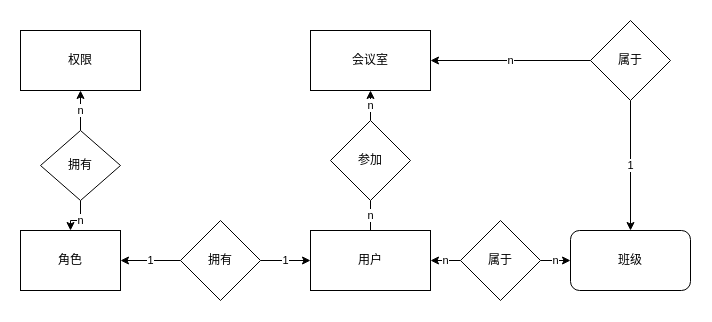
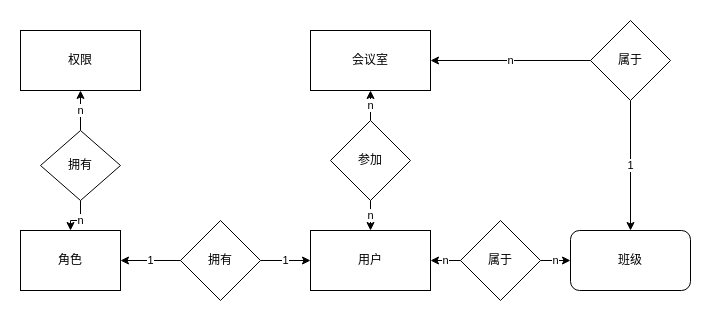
  <mxCell id="0" />
  <mxCell id="1" parent="0" />
  <mxCell id="2" value="用户" style="rounded=0;whiteSpace=wrap;html=1;" vertex="1" parent="1"><mxGeometry x="310" y="230" width="120" height="60" as="geometry" /></mxCell>
  <mxCell id="3" value="权限" style="rounded=0;whiteSpace=wrap;html=1;" vertex="1" parent="1"><mxGeometry x="20" y="30" width="120" height="60" as="geometry" /></mxCell>
  <mxCell id="4" value="角色" style="rounded=0;whiteSpace=wrap;html=1;" vertex="1" parent="1"><mxGeometry x="20" y="230" width="100" height="60" as="geometry" /></mxCell>
  <mxCell id="5" value="1" style="edgeStyle=orthogonalEdgeStyle;rounded=0;orthogonalLoop=1;jettySize=auto;html=1;" edge="1" parent="1" source="7" target="4"><mxGeometry relative="1" as="geometry" /></mxCell>
  <mxCell id="6" value="1" style="edgeStyle=orthogonalEdgeStyle;rounded=0;orthogonalLoop=1;jettySize=auto;html=1;" edge="1" parent="1" source="7" target="2"><mxGeometry relative="1" as="geometry" /></mxCell>
  <mxCell id="7" value="拥有" style="rhombus;whiteSpace=wrap;html=1;" vertex="1" parent="1"><mxGeometry x="180" y="220" width="80" height="80" as="geometry" /></mxCell>
  <mxCell id="8" value="n" style="edgeStyle=orthogonalEdgeStyle;rounded=0;orthogonalLoop=1;jettySize=auto;html=1;" edge="1" parent="1" source="10" target="3"><mxGeometry relative="1" as="geometry" /></mxCell>
  <mxCell id="9" value="n" style="edgeStyle=orthogonalEdgeStyle;rounded=0;orthogonalLoop=1;jettySize=auto;html=1;" edge="1" parent="1" source="10" target="4"><mxGeometry relative="1" as="geometry" /></mxCell>
  <mxCell id="10" value="拥有" style="rhombus;whiteSpace=wrap;html=1;" vertex="1" parent="1"><mxGeometry x="40" y="130" width="80" height="70" as="geometry" /></mxCell>
  <mxCell id="11" value="会议室" style="rounded=0;whiteSpace=wrap;html=1;" vertex="1" parent="1"><mxGeometry x="310" y="30" width="120" height="60" as="geometry" /></mxCell>
  <mxCell id="12" value="班级" style="whiteSpace=wrap;html=1;rounded=1;" vertex="1" parent="1"><mxGeometry x="570" y="230" width="120" height="60" as="geometry" /></mxCell>
  <mxCell id="13" value="n" style="edgeStyle=orthogonalEdgeStyle;rounded=0;orthogonalLoop=1;jettySize=auto;html=1;" edge="1" parent="1" source="15" target="11"><mxGeometry relative="1" as="geometry" /></mxCell>
- <mxCell id="14" value="n" style="edgeStyle=orthogonalEdgeStyle;rounded=0;orthogonalLoop=1;jettySize=auto;html=1;endArrow=none;" edge="1" parent="1" source="15" target="2"><mxGeometry relative="1" as="geometry" /></mxCell>
+ <mxCell id="14" value="n" style="edgeStyle=orthogonalEdgeStyle;rounded=0;orthogonalLoop=1;jettySize=auto;html=1;" edge="1" parent="1" source="15" target="2"><mxGeometry relative="1" as="geometry" /></mxCell>
  <mxCell id="15" value="参加" style="rhombus;whiteSpace=wrap;html=1;" vertex="1" parent="1"><mxGeometry x="330" y="120" width="80" height="80" as="geometry" /></mxCell>
  <mxCell id="16" value="n" style="edgeStyle=orthogonalEdgeStyle;rounded=0;orthogonalLoop=1;jettySize=auto;html=1;" edge="1" parent="1" source="18" target="2"><mxGeometry relative="1" as="geometry" /></mxCell>
  <mxCell id="17" value="n" style="edgeStyle=orthogonalEdgeStyle;rounded=0;orthogonalLoop=1;jettySize=auto;html=1;" edge="1" parent="1" source="18" target="12"><mxGeometry relative="1" as="geometry" /></mxCell>
  <mxCell id="18" value="属于" style="rhombus;whiteSpace=wrap;html=1;" vertex="1" parent="1"><mxGeometry x="460" y="220" width="80" height="80" as="geometry" /></mxCell>
  <mxCell id="19" value="n" style="edgeStyle=orthogonalEdgeStyle;rounded=0;orthogonalLoop=1;jettySize=auto;html=1;exitX=0;exitY=0.5;exitDx=0;exitDy=0;" edge="1" parent="1" source="21" target="11"><mxGeometry relative="1" as="geometry" /></mxCell>
  <mxCell id="20" value="1" style="edgeStyle=orthogonalEdgeStyle;rounded=0;orthogonalLoop=1;jettySize=auto;html=1;exitX=0.5;exitY=1;exitDx=0;exitDy=0;" edge="1" parent="1" source="21" target="12"><mxGeometry relative="1" as="geometry" /></mxCell>
  <mxCell id="21" value="属于" style="rhombus;whiteSpace=wrap;html=1;" vertex="1" parent="1"><mxGeometry x="590" y="20" width="80" height="80" as="geometry" /></mxCell>
